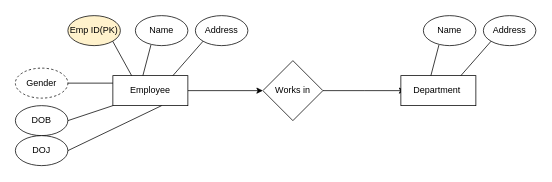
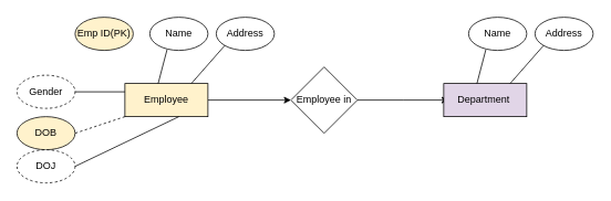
  <mxCell id="0" />
  <mxCell id="1" parent="0" />
  <mxCell id="2" style="edgeStyle=orthogonalEdgeStyle;rounded=0;orthogonalLoop=1;jettySize=auto;html=1;exitX=1;exitY=0.5;exitDx=0;exitDy=0;entryX=0;entryY=0.5;entryDx=0;entryDy=0;" edge="1" parent="1" source="3" target="17"><mxGeometry relative="1" as="geometry" /></mxCell>
- <mxCell id="3" value="Employee" style="rounded=0;whiteSpace=wrap;html=1;" vertex="1" parent="1"><mxGeometry x="150" y="100" width="100" height="40" as="geometry" /></mxCell>
+ <mxCell id="3" value="Employee" style="rounded=0;whiteSpace=wrap;html=1;fillColor=#fff2cc;" vertex="1" parent="1"><mxGeometry x="150" y="100" width="100" height="40" as="geometry" /></mxCell>
  <mxCell id="4" value="Emp ID(PK)" style="ellipse;whiteSpace=wrap;html=1;fillColor=#fff2cc;" vertex="1" parent="1"><mxGeometry x="90" y="20" width="70" height="40" as="geometry" /></mxCell>
- <mxCell id="5" value="" style="endArrow=none;html=1;rounded=0;entryX=1;entryY=1;entryDx=0;entryDy=0;exitX=0.25;exitY=0;exitDx=0;exitDy=0;" edge="1" parent="1" source="3" target="4"><mxGeometry width="50" height="50" relative="1" as="geometry"><mxPoint x="380" y="290" as="sourcePoint" /><mxPoint x="430" y="240" as="targetPoint" /></mxGeometry></mxCell>
  <mxCell id="6" value="Name" style="ellipse;whiteSpace=wrap;html=1;" vertex="1" parent="1"><mxGeometry x="180" y="20" width="70" height="40" as="geometry" /></mxCell>
  <mxCell id="7" value="Address" style="ellipse;whiteSpace=wrap;html=1;" vertex="1" parent="1"><mxGeometry x="260" y="20" width="70" height="40" as="geometry" /></mxCell>
  <mxCell id="8" value="Gender" style="ellipse;whiteSpace=wrap;html=1;dashed=1;" vertex="1" parent="1"><mxGeometry x="20" y="90" width="70" height="40" as="geometry" /></mxCell>
- <mxCell id="9" value="DOB" style="ellipse;whiteSpace=wrap;html=1;" vertex="1" parent="1"><mxGeometry x="20" y="140" width="70" height="40" as="geometry" /></mxCell>
- <mxCell id="10" value="DOJ" style="ellipse;whiteSpace=wrap;html=1;" vertex="1" parent="1"><mxGeometry x="20" y="180" width="70" height="40" as="geometry" /></mxCell>
+ <mxCell id="9" value="DOB" style="ellipse;whiteSpace=wrap;html=1;fillColor=#fff2cc;" vertex="1" parent="1"><mxGeometry x="20" y="140" width="70" height="40" as="geometry" /></mxCell>
+ <mxCell id="10" value="DOJ" style="ellipse;whiteSpace=wrap;html=1;dashed=1;" vertex="1" parent="1"><mxGeometry x="20" y="180" width="70" height="40" as="geometry" /></mxCell>
  <mxCell id="11" value="" style="endArrow=none;html=1;rounded=0;entryX=0.297;entryY=0.975;entryDx=0;entryDy=0;entryPerimeter=0;" edge="1" parent="1" target="6"><mxGeometry width="50" height="50" relative="1" as="geometry"><mxPoint x="190" y="100" as="sourcePoint" /><mxPoint x="159.749" y="64.142" as="targetPoint" /></mxGeometry></mxCell>
  <mxCell id="12" value="" style="endArrow=none;html=1;rounded=0;entryX=1;entryY=0.5;entryDx=0;entryDy=0;" edge="1" parent="1" target="8"><mxGeometry width="50" height="50" relative="1" as="geometry"><mxPoint x="150" y="110" as="sourcePoint" /><mxPoint x="159.749" y="64.142" as="targetPoint" /></mxGeometry></mxCell>
- <mxCell id="13" value="" style="endArrow=none;html=1;rounded=0;entryX=1;entryY=0.5;entryDx=0;entryDy=0;exitX=0;exitY=1;exitDx=0;exitDy=0;" edge="1" parent="1" source="3" target="9"><mxGeometry width="50" height="50" relative="1" as="geometry"><mxPoint x="195" y="120" as="sourcePoint" /><mxPoint x="169.749" y="74.142" as="targetPoint" /></mxGeometry></mxCell>
+ <mxCell id="13" value="" style="endArrow=none;html=1;rounded=0;entryX=1;entryY=0.5;entryDx=0;entryDy=0;exitX=0;exitY=1;exitDx=0;exitDy=0;dashed=1;" edge="1" parent="1" source="3" target="9"><mxGeometry width="50" height="50" relative="1" as="geometry"><mxPoint x="195" y="120" as="sourcePoint" /><mxPoint x="169.749" y="74.142" as="targetPoint" /></mxGeometry></mxCell>
  <mxCell id="14" value="" style="endArrow=none;html=1;rounded=0;entryX=0;entryY=1;entryDx=0;entryDy=0;" edge="1" parent="1" target="7"><mxGeometry width="50" height="50" relative="1" as="geometry"><mxPoint x="230" y="100" as="sourcePoint" /><mxPoint x="179.749" y="84.142" as="targetPoint" /></mxGeometry></mxCell>
  <mxCell id="15" value="" style="endArrow=none;html=1;rounded=0;entryX=1;entryY=0.5;entryDx=0;entryDy=0;exitX=0.25;exitY=0;exitDx=0;exitDy=0;" edge="1" parent="1" target="10"><mxGeometry width="50" height="50" relative="1" as="geometry"><mxPoint x="215" y="140" as="sourcePoint" /><mxPoint x="189.749" y="94.142" as="targetPoint" /></mxGeometry></mxCell>
  <mxCell id="16" style="edgeStyle=orthogonalEdgeStyle;rounded=0;orthogonalLoop=1;jettySize=auto;html=1;exitX=1;exitY=0.5;exitDx=0;exitDy=0;" edge="1" parent="1" source="17"><mxGeometry relative="1" as="geometry"><mxPoint x="540" y="120" as="targetPoint" /></mxGeometry></mxCell>
- <mxCell id="17" value="Works in" style="rhombus;whiteSpace=wrap;html=1;" vertex="1" parent="1"><mxGeometry x="350" y="80" width="80" height="80" as="geometry" /></mxCell>
- <mxCell id="18" value="Department&amp;nbsp;" style="rounded=0;whiteSpace=wrap;html=1;" vertex="1" parent="1"><mxGeometry x="534" y="100" width="100" height="40" as="geometry" /></mxCell>
+ <mxCell id="17" value="Employee in" style="rhombus;whiteSpace=wrap;html=1;" vertex="1" parent="1"><mxGeometry x="350" y="80" width="80" height="80" as="geometry" /></mxCell>
+ <mxCell id="18" value="Department&amp;nbsp;" style="rounded=0;whiteSpace=wrap;html=1;fillColor=#e1d5e7;" vertex="1" parent="1"><mxGeometry x="534" y="100" width="100" height="40" as="geometry" /></mxCell>
  <mxCell id="19" value="Name" style="ellipse;whiteSpace=wrap;html=1;" vertex="1" parent="1"><mxGeometry x="564" y="20" width="70" height="40" as="geometry" /></mxCell>
  <mxCell id="20" value="Address" style="ellipse;whiteSpace=wrap;html=1;" vertex="1" parent="1"><mxGeometry x="644" y="20" width="70" height="40" as="geometry" /></mxCell>
  <mxCell id="21" value="" style="endArrow=none;html=1;rounded=0;entryX=0.297;entryY=0.975;entryDx=0;entryDy=0;entryPerimeter=0;" edge="1" parent="1" target="19"><mxGeometry width="50" height="50" relative="1" as="geometry"><mxPoint x="574" y="100" as="sourcePoint" /><mxPoint x="543.749" y="64.142" as="targetPoint" /></mxGeometry></mxCell>
  <mxCell id="22" value="" style="endArrow=none;html=1;rounded=0;entryX=0;entryY=1;entryDx=0;entryDy=0;" edge="1" parent="1" target="20"><mxGeometry width="50" height="50" relative="1" as="geometry"><mxPoint x="614" y="100" as="sourcePoint" /><mxPoint x="563.749" y="84.142" as="targetPoint" /></mxGeometry></mxCell>
